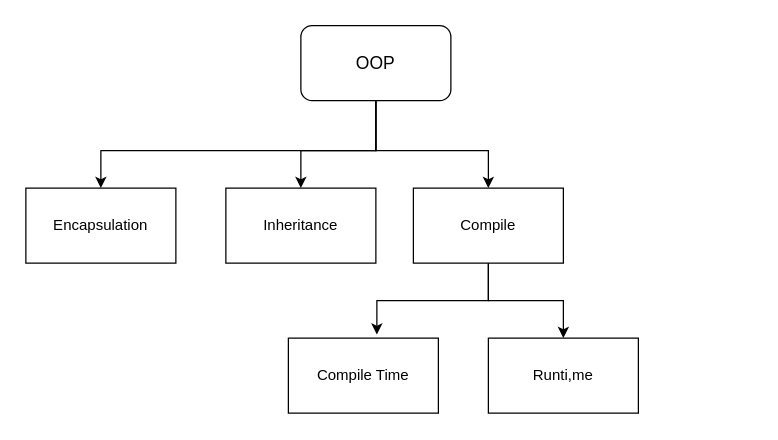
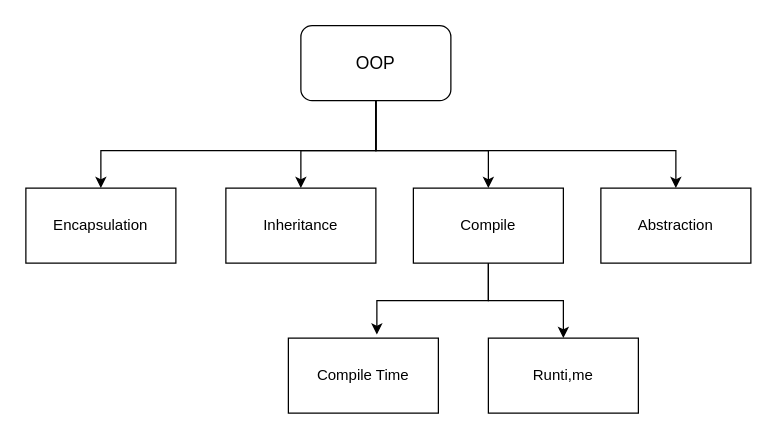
  <mxCell id="0" />
  <mxCell id="1" parent="0" />
  <mxCell id="2" style="edgeStyle=orthogonalEdgeStyle;rounded=0;orthogonalLoop=1;jettySize=auto;html=1;" edge="1" parent="1" source="6" target="7"><mxGeometry relative="1" as="geometry"><Array as="points"><mxPoint x="300" y="120" /><mxPoint x="80" y="120" /></Array></mxGeometry></mxCell>
  <mxCell id="3" style="edgeStyle=orthogonalEdgeStyle;rounded=0;orthogonalLoop=1;jettySize=auto;html=1;" edge="1" parent="1" source="6" target="8"><mxGeometry relative="1" as="geometry"><Array as="points"><mxPoint x="300" y="120" /><mxPoint x="240" y="120" /></Array></mxGeometry></mxCell>
  <mxCell id="4" style="edgeStyle=orthogonalEdgeStyle;rounded=0;orthogonalLoop=1;jettySize=auto;html=1;" edge="1" parent="1" source="6" target="11"><mxGeometry relative="1" as="geometry"><Array as="points"><mxPoint x="300" y="120" /><mxPoint x="390" y="120" /></Array></mxGeometry></mxCell>
+ <mxCell id="5" style="edgeStyle=orthogonalEdgeStyle;rounded=0;orthogonalLoop=1;jettySize=auto;html=1;" edge="1" parent="1" source="6" target="9"><mxGeometry relative="1" as="geometry"><Array as="points"><mxPoint x="300" y="120" /><mxPoint x="540" y="120" /></Array></mxGeometry></mxCell>
  <mxCell id="6" value="&lt;font style=&quot;font-size: 14px;&quot;&gt;OOP&lt;/font&gt;" style="whiteSpace=wrap;html=1;rounded=1;" vertex="1" parent="1"><mxGeometry x="240" y="20" width="120" height="60" as="geometry" /></mxCell>
  <mxCell id="7" value="Encapsulation" style="rounded=0;whiteSpace=wrap;html=1;" vertex="1" parent="1"><mxGeometry x="20" y="150" width="120" height="60" as="geometry" /></mxCell>
  <mxCell id="8" value="Inheritance" style="rounded=0;whiteSpace=wrap;html=1;" vertex="1" parent="1"><mxGeometry x="180" y="150" width="120" height="60" as="geometry" /></mxCell>
+ <mxCell id="9" value="Abstraction" style="rounded=0;whiteSpace=wrap;html=1;" vertex="1" parent="1"><mxGeometry x="480" y="150" width="120" height="60" as="geometry" /></mxCell>
  <mxCell id="10" style="edgeStyle=orthogonalEdgeStyle;rounded=0;orthogonalLoop=1;jettySize=auto;html=1;" edge="1" parent="1" source="11" target="13"><mxGeometry relative="1" as="geometry" /></mxCell>
  <mxCell id="11" value="Compile" style="rounded=0;whiteSpace=wrap;html=1;" vertex="1" parent="1"><mxGeometry x="330" y="150" width="120" height="60" as="geometry" /></mxCell>
  <mxCell id="12" value="Compile Time" style="rounded=0;whiteSpace=wrap;html=1;" vertex="1" parent="1"><mxGeometry x="230" y="270" width="120" height="60" as="geometry" /></mxCell>
  <mxCell id="13" value="Runti,me" style="rounded=0;whiteSpace=wrap;html=1;" vertex="1" parent="1"><mxGeometry x="390" y="270" width="120" height="60" as="geometry" /></mxCell>
  <mxCell id="14" style="edgeStyle=orthogonalEdgeStyle;rounded=0;orthogonalLoop=1;jettySize=auto;html=1;entryX=0.59;entryY=-0.047;entryDx=0;entryDy=0;entryPerimeter=0;" edge="1" parent="1" source="11" target="12"><mxGeometry relative="1" as="geometry" /></mxCell>
